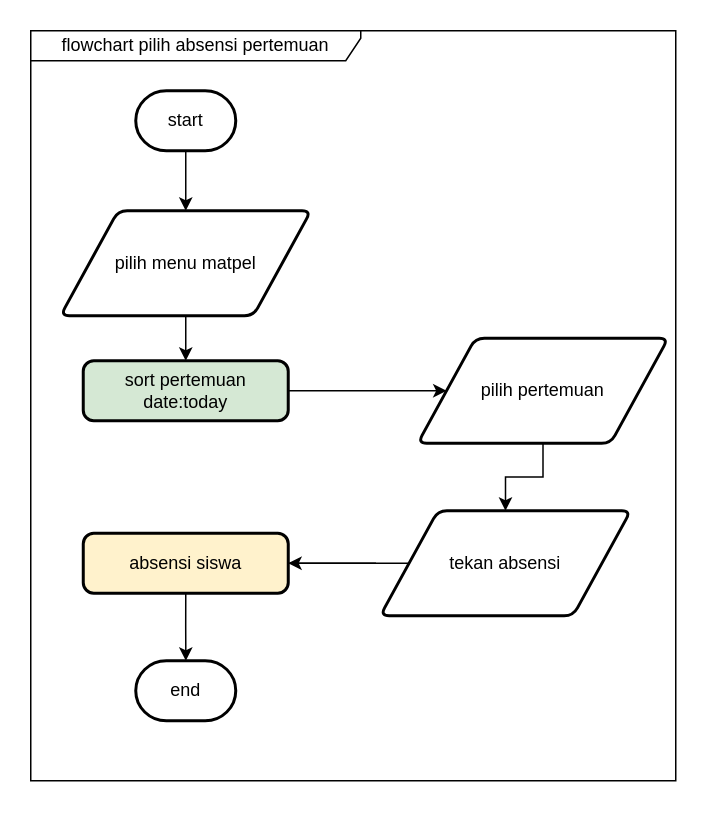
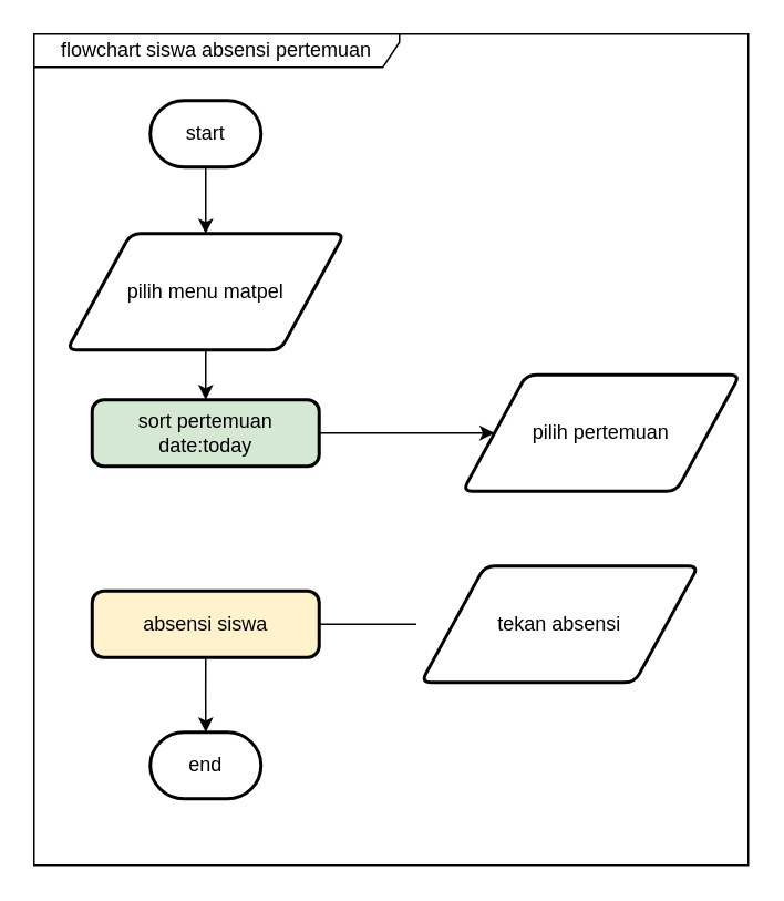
  <mxCell id="0" />
  <mxCell id="1" parent="0" />
  <mxCell id="2" style="edgeStyle=orthogonalEdgeStyle;rounded=0;orthogonalLoop=1;jettySize=auto;html=1;exitX=0.5;exitY=1;exitDx=0;exitDy=0;exitPerimeter=0;" parent="1" source="3" target="5" edge="1"><mxGeometry relative="1" as="geometry" /></mxCell>
  <mxCell id="3" value="start" style="strokeWidth=2;html=1;shape=mxgraph.flowchart.terminator;whiteSpace=wrap;fillColor=#FFFFFF;" parent="1" vertex="1"><mxGeometry x="90" y="60" width="66.67" height="40" as="geometry" /></mxCell>
  <mxCell id="4" style="edgeStyle=orthogonalEdgeStyle;rounded=0;orthogonalLoop=1;jettySize=auto;html=1;exitX=0.5;exitY=1;exitDx=0;exitDy=0;entryX=0.5;entryY=0;entryDx=0;entryDy=0;" parent="1" source="5" edge="1"><mxGeometry relative="1" as="geometry"><mxPoint x="123.34" y="240" as="targetPoint" /></mxGeometry></mxCell>
  <mxCell id="5" value="pilih menu matpel" style="shape=parallelogram;html=1;strokeWidth=2;perimeter=parallelogramPerimeter;whiteSpace=wrap;rounded=1;arcSize=12;size=0.23;fillColor=#FFFFFF;" parent="1" vertex="1"><mxGeometry x="39.84" y="140" width="167" height="70" as="geometry" /></mxCell>
  <mxCell id="6" value="end" style="strokeWidth=2;html=1;shape=mxgraph.flowchart.terminator;whiteSpace=wrap;fillColor=#FFFFFF;" parent="1" vertex="1"><mxGeometry x="90" y="440" width="66.67" height="40" as="geometry" /></mxCell>
- <mxCell id="7" value="flowchart pilih absensi pertemuan" style="shape=umlFrame;whiteSpace=wrap;html=1;fillColor=#FFFFFF;width=220;height=20;" parent="1" vertex="1"><mxGeometry x="20" y="20" width="430" height="500" as="geometry" /></mxCell>
+ <mxCell id="7" value="flowchart siswa absensi pertemuan" style="shape=umlFrame;whiteSpace=wrap;html=1;fillColor=#FFFFFF;width=220;height=20;" parent="1" vertex="1"><mxGeometry x="20" y="20" width="430" height="500" as="geometry" /></mxCell>
  <mxCell id="8" style="edgeStyle=orthogonalEdgeStyle;rounded=0;orthogonalLoop=1;jettySize=auto;html=1;exitX=1;exitY=0.5;exitDx=0;exitDy=0;" edge="1" parent="1" target="10"><mxGeometry relative="1" as="geometry"><mxPoint x="187.635" y="275" as="sourcePoint" /><Array as="points"><mxPoint x="188" y="260" /></Array></mxGeometry></mxCell>
- <mxCell id="9" style="edgeStyle=orthogonalEdgeStyle;rounded=0;orthogonalLoop=1;jettySize=auto;html=1;exitX=0.5;exitY=1;exitDx=0;exitDy=0;" edge="1" parent="1" source="10" target="15"><mxGeometry relative="1" as="geometry" /></mxCell>
  <mxCell id="10" value="pilih pertemuan" style="shape=parallelogram;html=1;strokeWidth=2;perimeter=parallelogramPerimeter;whiteSpace=wrap;rounded=1;arcSize=12;size=0.23;fillColor=#FFFFFF;" vertex="1" parent="1"><mxGeometry x="278" y="225" width="167" height="70" as="geometry" /></mxCell>
  <mxCell id="11" style="edgeStyle=orthogonalEdgeStyle;rounded=0;orthogonalLoop=1;jettySize=auto;html=1;exitX=0;exitY=0.5;exitDx=0;exitDy=0;entryX=1;entryY=0.5;entryDx=0;entryDy=0;" edge="1" parent="1"><mxGeometry relative="1" as="geometry"><mxPoint x="250.17" y="375" as="sourcePoint" /><mxPoint x="177.635" y="375" as="targetPoint" /></mxGeometry></mxCell>
  <mxCell id="12" style="edgeStyle=orthogonalEdgeStyle;rounded=0;orthogonalLoop=1;jettySize=auto;html=1;exitX=0.5;exitY=1;exitDx=0;exitDy=0;" edge="1" parent="1" source="16" target="6"><mxGeometry relative="1" as="geometry"><mxPoint x="113.34" y="410" as="sourcePoint" /></mxGeometry></mxCell>
  <mxCell id="13" value="sort pertemuan date:today" style="rounded=1;whiteSpace=wrap;html=1;absoluteArcSize=1;arcSize=14;strokeWidth=2;fillColor=#d5e8d4;" vertex="1" parent="1"><mxGeometry x="55" y="240" width="136.66" height="40" as="geometry" /></mxCell>
- <mxCell id="14" value="" style="edgeStyle=orthogonalEdgeStyle;rounded=0;orthogonalLoop=1;jettySize=auto;html=1;entryX=1;entryY=0.5;entryDx=0;entryDy=0;" edge="1" parent="1" source="15" target="16"><mxGeometry relative="1" as="geometry"><mxPoint x="177.635" y="375" as="targetPoint" /></mxGeometry></mxCell>
  <mxCell id="15" value="tekan absensi" style="shape=parallelogram;html=1;strokeWidth=2;perimeter=parallelogramPerimeter;whiteSpace=wrap;rounded=1;arcSize=12;size=0.23;fillColor=#FFFFFF;" vertex="1" parent="1"><mxGeometry x="253" y="340" width="167" height="70" as="geometry" /></mxCell>
  <mxCell id="16" value="absensi siswa" style="rounded=1;whiteSpace=wrap;html=1;absoluteArcSize=1;arcSize=14;strokeWidth=2;fillColor=#fff2cc;" vertex="1" parent="1"><mxGeometry x="55.01" y="355" width="136.66" height="40" as="geometry" /></mxCell>
